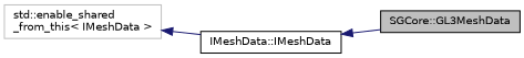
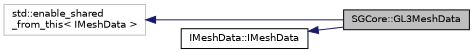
  digraph {
    rankdir=LR
    node [color=black fillcolor=white fontname=Helvetica fontsize=10 shape=record style=filled]
    edge [color=midnightblue dir=back fontname=Helvetica fontsize=10 labelfontname=Helvetica labelfontsize=10 style=solid]
    n1 [fillcolor=grey75 fontcolor=black height=0.2 label="SGCore::GL3MeshData" width=0.4]
    n2 [height=0.2 label="IMeshData::IMeshData" width=0.4]
    n3 [color=grey75 height=0.2 label="std::enable_shared\l_from_this\< IMeshData \>" width=0.4]
    n2 -> n1
-   n3 -> n2
+   n3 -> n1
  }
